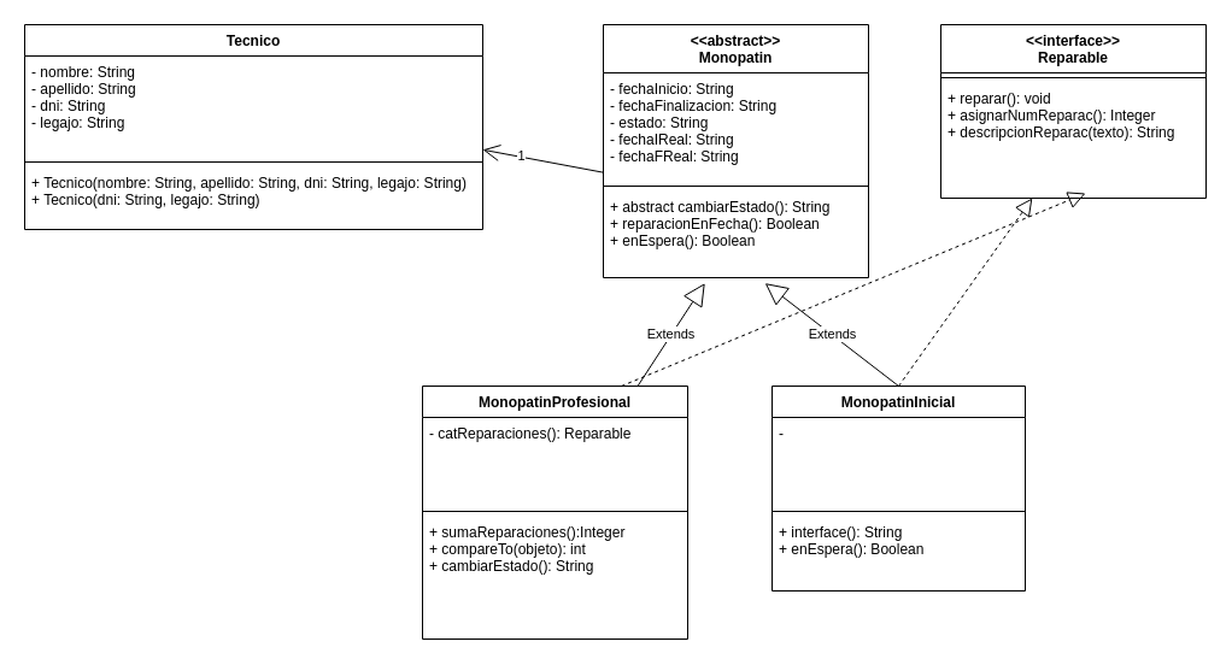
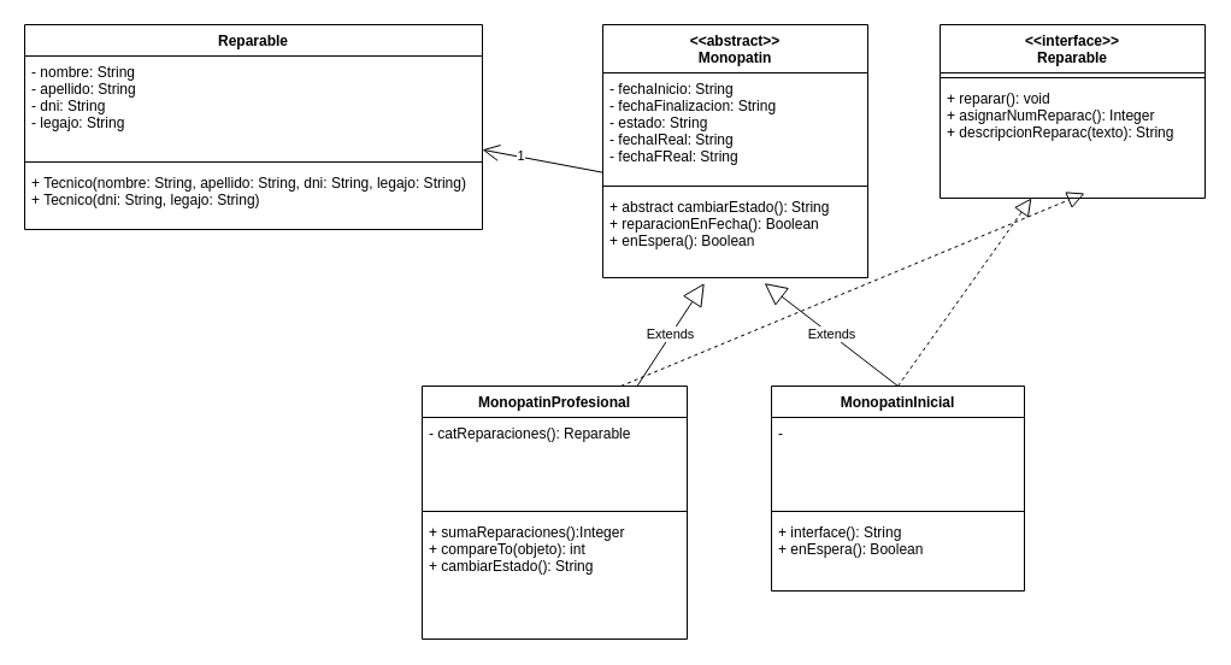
  <mxCell id="0" />
  <mxCell id="1" parent="0" />
  <mxCell id="2" value="&lt;&lt;abstract&gt;&gt;&#10;Monopatin" style="swimlane;fontStyle=1;align=center;verticalAlign=top;childLayout=stackLayout;horizontal=1;startSize=40;horizontalStack=0;resizeParent=1;resizeParentMax=0;resizeLast=0;collapsible=1;marginBottom=0;" vertex="1" parent="1"><mxGeometry x="500" y="20" width="220" height="210" as="geometry" /></mxCell>
  <mxCell id="3" value="- fechaInicio: String&#10;- fechaFinalizacion: String&#10;- estado: String&#10;- fechaIReal: String&#10;- fechaFReal: String" style="text;strokeColor=none;fillColor=none;align=left;verticalAlign=top;spacingLeft=4;spacingRight=4;overflow=hidden;rotatable=0;points=[[0,0.5],[1,0.5]];portConstraint=eastwest;" vertex="1" parent="2"><mxGeometry y="40" width="220" height="90" as="geometry" /></mxCell>
  <mxCell id="4" value="" style="line;strokeWidth=1;fillColor=none;align=left;verticalAlign=middle;spacingTop=-1;spacingLeft=3;spacingRight=3;rotatable=0;labelPosition=right;points=[];portConstraint=eastwest;" vertex="1" parent="2"><mxGeometry y="130" width="220" height="8" as="geometry" /></mxCell>
  <mxCell id="5" value="+ abstract cambiarEstado(): String&#10;+ reparacionEnFecha(): Boolean&#10;+ enEspera(): Boolean" style="text;strokeColor=none;fillColor=none;align=left;verticalAlign=top;spacingLeft=4;spacingRight=4;overflow=hidden;rotatable=0;points=[[0,0.5],[1,0.5]];portConstraint=eastwest;" vertex="1" parent="2"><mxGeometry y="138" width="220" height="72" as="geometry" /></mxCell>
- <mxCell id="6" value="Tecnico" style="swimlane;fontStyle=1;align=center;verticalAlign=top;childLayout=stackLayout;horizontal=1;startSize=26;horizontalStack=0;resizeParent=1;resizeParentMax=0;resizeLast=0;collapsible=1;marginBottom=0;" vertex="1" parent="1"><mxGeometry x="20" y="20" width="380" height="170" as="geometry" /></mxCell>
+ <mxCell id="6" value="Reparable" style="swimlane;fontStyle=1;align=center;verticalAlign=top;childLayout=stackLayout;horizontal=1;startSize=26;horizontalStack=0;resizeParent=1;resizeParentMax=0;resizeLast=0;collapsible=1;marginBottom=0;" vertex="1" parent="1"><mxGeometry x="20" y="20" width="380" height="170" as="geometry" /></mxCell>
  <mxCell id="7" value="- nombre: String&#10;- apellido: String&#10;- dni: String&#10;- legajo: String" style="text;strokeColor=none;fillColor=none;align=left;verticalAlign=top;spacingLeft=4;spacingRight=4;overflow=hidden;rotatable=0;points=[[0,0.5],[1,0.5]];portConstraint=eastwest;" vertex="1" parent="6"><mxGeometry y="26" width="380" height="84" as="geometry" /></mxCell>
  <mxCell id="8" value="" style="line;strokeWidth=1;fillColor=none;align=left;verticalAlign=middle;spacingTop=-1;spacingLeft=3;spacingRight=3;rotatable=0;labelPosition=right;points=[];portConstraint=eastwest;" vertex="1" parent="6"><mxGeometry y="110" width="380" height="8" as="geometry" /></mxCell>
  <mxCell id="9" value="+ Tecnico(nombre: String, apellido: String, dni: String, legajo: String)&#10;+ Tecnico(dni: String, legajo: String)" style="text;strokeColor=none;fillColor=none;align=left;verticalAlign=top;spacingLeft=4;spacingRight=4;overflow=hidden;rotatable=0;points=[[0,0.5],[1,0.5]];portConstraint=eastwest;" vertex="1" parent="6"><mxGeometry y="118" width="380" height="52" as="geometry" /></mxCell>
  <mxCell id="10" value="" style="endArrow=open;endFill=1;endSize=12;html=1;rounded=0;exitX=0.001;exitY=0.919;exitDx=0;exitDy=0;exitPerimeter=0;" edge="1" parent="1" source="3" target="7"><mxGeometry width="160" relative="1" as="geometry"><mxPoint x="410" y="250" as="sourcePoint" /><mxPoint x="570" y="250" as="targetPoint" /></mxGeometry></mxCell>
  <mxCell id="11" value="1" style="edgeLabel;html=1;align=center;verticalAlign=middle;resizable=0;points=[];" vertex="1" connectable="0" parent="10"><mxGeometry x="0.365" y="-1" relative="1" as="geometry"><mxPoint as="offset" /></mxGeometry></mxCell>
  <mxCell id="12" value="&lt;&lt;interface&gt;&gt;&#10;Reparable" style="swimlane;fontStyle=1;align=center;verticalAlign=top;childLayout=stackLayout;horizontal=1;startSize=40;horizontalStack=0;resizeParent=1;resizeParentMax=0;resizeLast=0;collapsible=1;marginBottom=0;" vertex="1" parent="1"><mxGeometry x="780" y="20" width="220" height="144" as="geometry" /></mxCell>
  <mxCell id="13" value="" style="line;strokeWidth=1;fillColor=none;align=left;verticalAlign=middle;spacingTop=-1;spacingLeft=3;spacingRight=3;rotatable=0;labelPosition=right;points=[];portConstraint=eastwest;" vertex="1" parent="12"><mxGeometry y="40" width="220" height="8" as="geometry" /></mxCell>
  <mxCell id="14" value="+ reparar(): void&#10;+ asignarNumReparac(): Integer&#10;+ descripcionReparac(texto): String&#10;" style="text;strokeColor=none;fillColor=none;align=left;verticalAlign=top;spacingLeft=4;spacingRight=4;overflow=hidden;rotatable=0;points=[[0,0.5],[1,0.5]];portConstraint=eastwest;" vertex="1" parent="12"><mxGeometry y="48" width="220" height="96" as="geometry" /></mxCell>
  <mxCell id="15" value="MonopatinProfesional" style="swimlane;fontStyle=1;align=center;verticalAlign=top;childLayout=stackLayout;horizontal=1;startSize=26;horizontalStack=0;resizeParent=1;resizeParentMax=0;resizeLast=0;collapsible=1;marginBottom=0;" vertex="1" parent="1"><mxGeometry x="350" y="320" width="220" height="210" as="geometry" /></mxCell>
  <mxCell id="16" value="- catReparaciones(): Reparable" style="text;strokeColor=none;fillColor=none;align=left;verticalAlign=top;spacingLeft=4;spacingRight=4;overflow=hidden;rotatable=0;points=[[0,0.5],[1,0.5]];portConstraint=eastwest;" vertex="1" parent="15"><mxGeometry y="26" width="220" height="74" as="geometry" /></mxCell>
  <mxCell id="17" value="" style="line;strokeWidth=1;fillColor=none;align=left;verticalAlign=middle;spacingTop=-1;spacingLeft=3;spacingRight=3;rotatable=0;labelPosition=right;points=[];portConstraint=eastwest;" vertex="1" parent="15"><mxGeometry y="100" width="220" height="8" as="geometry" /></mxCell>
  <mxCell id="18" value="+ sumaReparaciones():Integer&#10;+ compareTo(objeto): int&#10;+ cambiarEstado(): String" style="text;strokeColor=none;fillColor=none;align=left;verticalAlign=top;spacingLeft=4;spacingRight=4;overflow=hidden;rotatable=0;points=[[0,0.5],[1,0.5]];portConstraint=eastwest;" vertex="1" parent="15"><mxGeometry y="108" width="220" height="102" as="geometry" /></mxCell>
  <mxCell id="19" value="MonopatinInicial" style="swimlane;fontStyle=1;align=center;verticalAlign=top;childLayout=stackLayout;horizontal=1;startSize=26;horizontalStack=0;resizeParent=1;resizeParentMax=0;resizeLast=0;collapsible=1;marginBottom=0;" vertex="1" parent="1"><mxGeometry x="640" y="320" width="210" height="170" as="geometry" /></mxCell>
  <mxCell id="20" value="-" style="text;strokeColor=none;fillColor=none;align=left;verticalAlign=top;spacingLeft=4;spacingRight=4;overflow=hidden;rotatable=0;points=[[0,0.5],[1,0.5]];portConstraint=eastwest;" vertex="1" parent="19"><mxGeometry y="26" width="210" height="74" as="geometry" /></mxCell>
  <mxCell id="21" value="" style="line;strokeWidth=1;fillColor=none;align=left;verticalAlign=middle;spacingTop=-1;spacingLeft=3;spacingRight=3;rotatable=0;labelPosition=right;points=[];portConstraint=eastwest;" vertex="1" parent="19"><mxGeometry y="100" width="210" height="8" as="geometry" /></mxCell>
  <mxCell id="22" value="+ interface(): String&#10;+ enEspera(): Boolean" style="text;strokeColor=none;fillColor=none;align=left;verticalAlign=top;spacingLeft=4;spacingRight=4;overflow=hidden;rotatable=0;points=[[0,0.5],[1,0.5]];portConstraint=eastwest;" vertex="1" parent="19"><mxGeometry y="108" width="210" height="62" as="geometry" /></mxCell>
  <mxCell id="23" value="Extends" style="endArrow=block;endSize=16;endFill=0;html=1;rounded=0;entryX=0.383;entryY=1.064;entryDx=0;entryDy=0;entryPerimeter=0;" edge="1" parent="1" source="15" target="5"><mxGeometry width="160" relative="1" as="geometry"><mxPoint x="460" y="220" as="sourcePoint" /><mxPoint x="620" y="220" as="targetPoint" /></mxGeometry></mxCell>
  <mxCell id="24" value="Extends" style="endArrow=block;endSize=16;endFill=0;html=1;rounded=0;entryX=0.61;entryY=1.064;entryDx=0;entryDy=0;entryPerimeter=0;exitX=0.5;exitY=0;exitDx=0;exitDy=0;" edge="1" parent="1" source="19" target="5"><mxGeometry width="160" relative="1" as="geometry"><mxPoint x="462.108" y="330" as="sourcePoint" /><mxPoint x="571.28" y="117.664" as="targetPoint" /></mxGeometry></mxCell>
  <mxCell id="25" value="" style="endArrow=block;dashed=1;endFill=0;endSize=12;html=1;rounded=0;exitX=0.5;exitY=0;exitDx=0;exitDy=0;" edge="1" parent="1" source="19" target="14"><mxGeometry width="160" relative="1" as="geometry"><mxPoint x="640" y="220" as="sourcePoint" /><mxPoint x="800" y="220" as="targetPoint" /></mxGeometry></mxCell>
  <mxCell id="26" value="" style="endArrow=block;dashed=1;endFill=0;endSize=12;html=1;rounded=0;exitX=0.75;exitY=0;exitDx=0;exitDy=0;" edge="1" parent="1" source="15"><mxGeometry width="160" relative="1" as="geometry"><mxPoint x="470" y="310" as="sourcePoint" /><mxPoint x="900" y="160" as="targetPoint" /></mxGeometry></mxCell>
